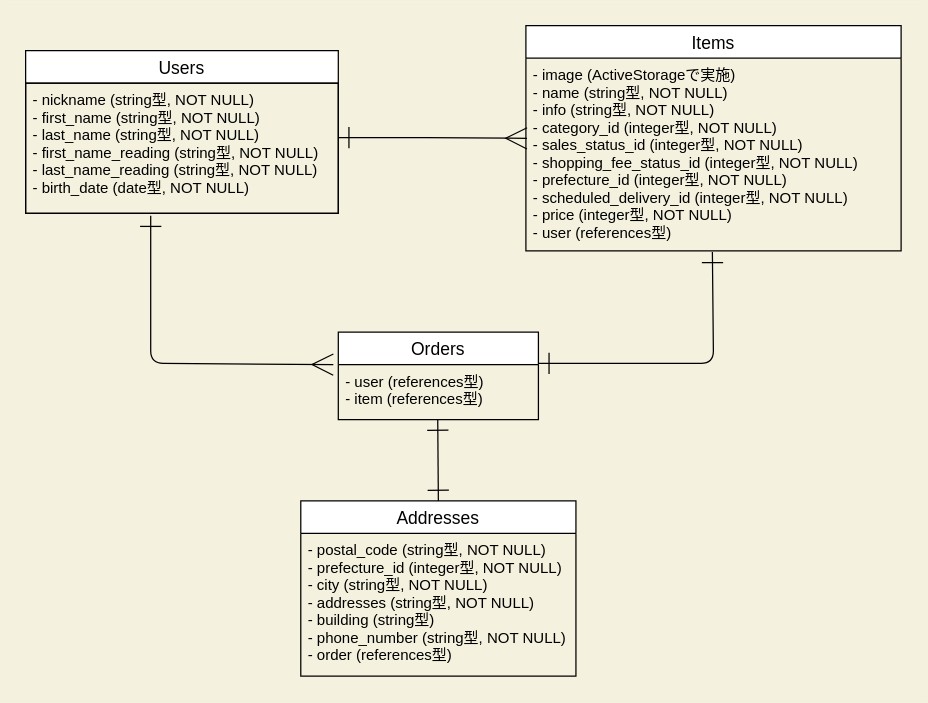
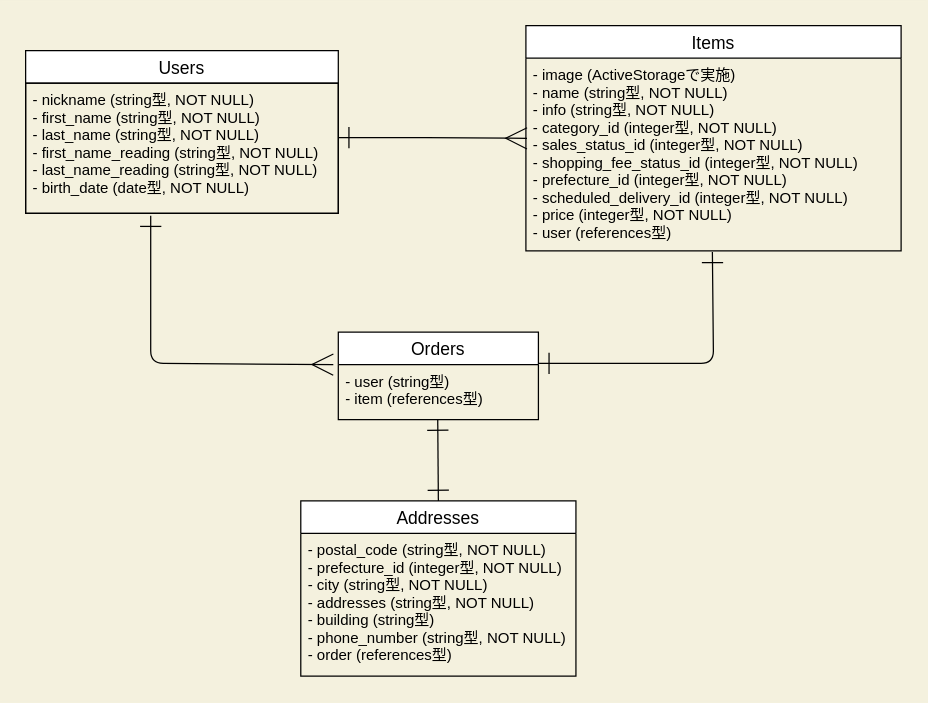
  <mxCell id="0" />
  <mxCell id="1" parent="0" />
  <mxCell id="2" value="Users" style="swimlane;fontStyle=0;childLayout=stackLayout;horizontal=1;startSize=26;horizontalStack=0;resizeParent=1;resizeParentMax=0;resizeLast=0;collapsible=1;marginBottom=0;align=center;fontSize=14;" vertex="1" parent="1"><mxGeometry x="20" y="40" width="250" height="130" as="geometry" /></mxCell>
  <mxCell id="3" value="Items" style="swimlane;fontStyle=0;childLayout=stackLayout;horizontal=1;startSize=26;horizontalStack=0;resizeParent=1;resizeParentMax=0;resizeLast=0;collapsible=1;marginBottom=0;align=center;fontSize=14;labelBackgroundColor=none;strokeColor=#000000;" vertex="1" parent="1"><mxGeometry x="420" y="20" width="300" height="180" as="geometry" /></mxCell>
  <mxCell id="4" value="- image (ActiveStorageで実施)&#10;- name (string型, NOT NULL)&#10;- info (string型, NOT NULL)&#10;- category_id (integer型, NOT NULL)&#10;- sales_status_id (integer型, NOT NULL)&#10;- shopping_fee_status_id (integer型, NOT NULL)&#10;- prefecture_id (integer型, NOT NULL)&#10;- scheduled_delivery_id (integer型, NOT NULL)&#10;- price (integer型, NOT NULL)&#10;- user (references型)" style="text;strokeColor=none;fillColor=none;spacingLeft=4;spacingRight=4;overflow=hidden;rotatable=0;points=[[0,0.5],[1,0.5]];portConstraint=eastwest;fontSize=12;fontColor=#000000;" vertex="1" parent="3"><mxGeometry y="26" width="300" height="154" as="geometry" /></mxCell>
  <mxCell id="5" value="Orders" style="swimlane;fontStyle=0;childLayout=stackLayout;horizontal=1;startSize=26;horizontalStack=0;resizeParent=1;resizeParentMax=0;resizeLast=0;collapsible=1;marginBottom=0;align=center;fontSize=14;labelBackgroundColor=none;strokeColor=#000000;" vertex="1" parent="1"><mxGeometry x="270" y="265" width="160" height="70" as="geometry" /></mxCell>
- <mxCell id="6" value="- user (references型)&#10;- item (references型)&#10;" style="text;strokeColor=none;fillColor=none;spacingLeft=4;spacingRight=4;overflow=hidden;rotatable=0;points=[[0,0.5],[1,0.5]];portConstraint=eastwest;fontSize=12;fontColor=#000000;" vertex="1" parent="5"><mxGeometry y="26" width="160" height="44" as="geometry" /></mxCell>
+ <mxCell id="6" value="- user (string型)&#10;- item (references型)&#10;" style="text;strokeColor=none;fillColor=none;spacingLeft=4;spacingRight=4;overflow=hidden;rotatable=0;points=[[0,0.5],[1,0.5]];portConstraint=eastwest;fontSize=12;fontColor=#000000;" vertex="1" parent="5"><mxGeometry y="26" width="160" height="44" as="geometry" /></mxCell>
  <mxCell id="7" value="Addresses" style="swimlane;fontStyle=0;childLayout=stackLayout;horizontal=1;startSize=26;horizontalStack=0;resizeParent=1;resizeParentMax=0;resizeLast=0;collapsible=1;marginBottom=0;align=center;fontSize=14;labelBackgroundColor=none;strokeColor=#000000;" vertex="1" parent="1"><mxGeometry x="240" y="400" width="220" height="140" as="geometry" /></mxCell>
  <mxCell id="8" value="- postal_code (string型, NOT NULL)&#10;- prefecture_id (integer型, NOT NULL)&#10;- city (string型, NOT NULL)&#10;- addresses (string型, NOT NULL)&#10;- building (string型)&#10;- phone_number (string型, NOT NULL)&#10;- order (references型)" style="text;strokeColor=none;fillColor=none;spacingLeft=4;spacingRight=4;overflow=hidden;rotatable=0;points=[[0,0.5],[1,0.5]];portConstraint=eastwest;fontSize=12;fontColor=#000000;" vertex="1" parent="7"><mxGeometry y="26" width="220" height="114" as="geometry" /></mxCell>
  <mxCell id="9" value="- nickname (string型, NOT NULL)&#10;- first_name (string型, NOT NULL)&#10;- last_name (string型, NOT NULL)&#10;- first_name_reading (string型, NOT NULL)&#10;- last_name_reading (string型, NOT NULL)&#10;- birth_date (date型, NOT NULL)" style="text;fillColor=none;spacingLeft=4;spacingRight=4;overflow=hidden;rotatable=0;points=[[0,0.5],[1,0.5]];portConstraint=eastwest;fontSize=12;labelBackgroundColor=none;fontColor=#000000;strokeColor=#000000;" vertex="1" parent="1"><mxGeometry x="20" y="66" width="250" height="104" as="geometry" /></mxCell>
  <mxCell id="10" value="" style="fontSize=12;html=1;endArrow=ERmany;startArrow=ERone;strokeColor=#000000;elbow=vertical;exitX=0.4;exitY=1.019;exitDx=0;exitDy=0;exitPerimeter=0;entryX=-0.025;entryY=0.371;entryDx=0;entryDy=0;entryPerimeter=0;startFill=0;endFill=0;endSize=15;startSize=15;" edge="1" parent="1" source="9" target="5"><mxGeometry width="100" height="100" relative="1" as="geometry"><mxPoint x="120" y="365" as="sourcePoint" /><mxPoint x="210" y="265" as="targetPoint" /><Array as="points"><mxPoint x="120" y="290" /></Array></mxGeometry></mxCell>
  <mxCell id="11" value="" style="fontSize=12;html=1;endArrow=ERone;endFill=0;strokeColor=#000000;entryX=0.497;entryY=1.006;entryDx=0;entryDy=0;entryPerimeter=0;startArrow=ERone;startFill=0;endSize=15;startSize=15;" edge="1" parent="1" target="4"><mxGeometry width="100" height="100" relative="1" as="geometry"><mxPoint x="430" y="290" as="sourcePoint" /><mxPoint x="530" y="210" as="targetPoint" /><Array as="points"><mxPoint x="570" y="290" /></Array></mxGeometry></mxCell>
  <mxCell id="12" value="" style="fontSize=12;html=1;endArrow=ERmany;startArrow=ERone;strokeColor=#000000;entryX=0.003;entryY=0.416;entryDx=0;entryDy=0;entryPerimeter=0;startFill=0;endFill=0;endSize=15;startSize=15;" edge="1" parent="1" target="4"><mxGeometry width="100" height="100" relative="1" as="geometry"><mxPoint x="270" y="109.5" as="sourcePoint" /><mxPoint x="380" y="109.5" as="targetPoint" /><Array as="points"><mxPoint x="330" y="109.5" /></Array></mxGeometry></mxCell>
  <mxCell id="13" value="" style="fontSize=12;html=1;endArrow=ERone;endFill=1;strokeColor=#000000;startArrow=ERone;startFill=0;endSize=15;startSize=15;" edge="1" parent="1"><mxGeometry width="100" height="100" relative="1" as="geometry"><mxPoint x="350" y="400" as="sourcePoint" /><mxPoint x="349.5" y="335" as="targetPoint" /></mxGeometry></mxCell>
